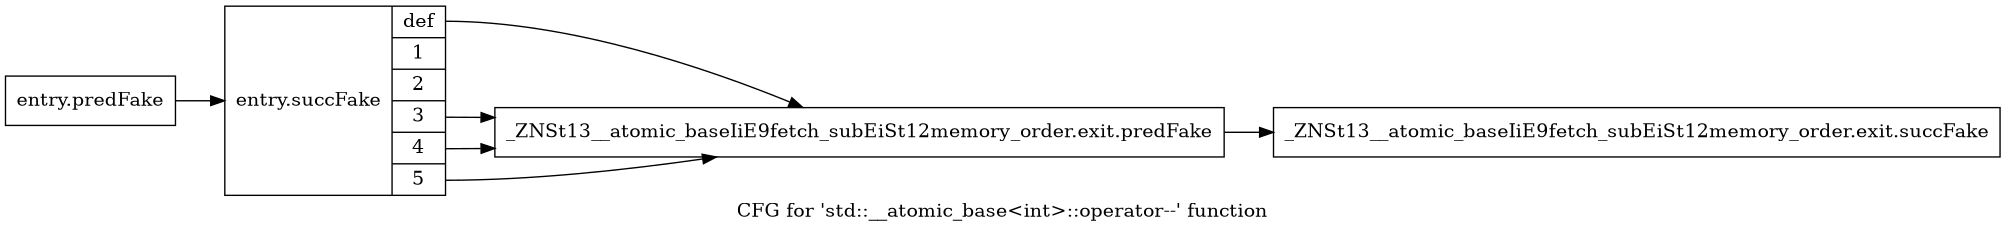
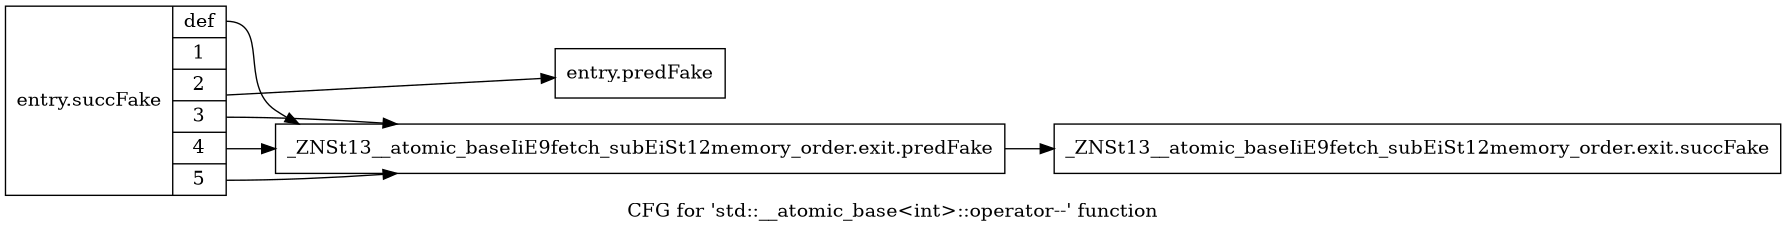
  digraph {
    label="CFG for 'std::__atomic_base\<int\>::operator--' function"
    rankdir=LR
    node [shape=record filename="/tools/Xilinx/Vitis_HLS/2023.1/tps/lnx64/gcc-8.3.0/lib/gcc/x86_64-pc-linux-gnu/8.3.0/../../../../include/c++/8.3.0/bits/atomic_base.h" linenumber=524]
    edge [execusionnum=0 filename="/tools/Xilinx/Vitis_HLS/2023.1/tps/lnx64/gcc-8.3.0/lib/gcc/x86_64-pc-linux-gnu/8.3.0/../../../../include/c++/8.3.0/bits/atomic_base.h"]
    n1 [label="{entry.predFake}" filename="" linenumber=""]
    n2 [label="{entry.succFake|{<s0>def|<s1>1|<s2>2|<s3>3|<s4>4|<s5>5}}"]
    n3 [label="{_ZNSt13__atomic_baseIiE9fetch_subEiSt12memory_order.exit.predFake}"]
    n4 [label="{_ZNSt13__atomic_baseIiE9fetch_subEiSt12memory_order.exit.succFake}" linenumber=288]
-   n1 -> n2
+   n2 -> n1
    n2 -> n3 [tailport=s0]
    n2 -> n3 [tailport=s3]
    n2 -> n3 [tailport=s4]
    n2 -> n3 [tailport=s5]
    n3 -> n4
  }
